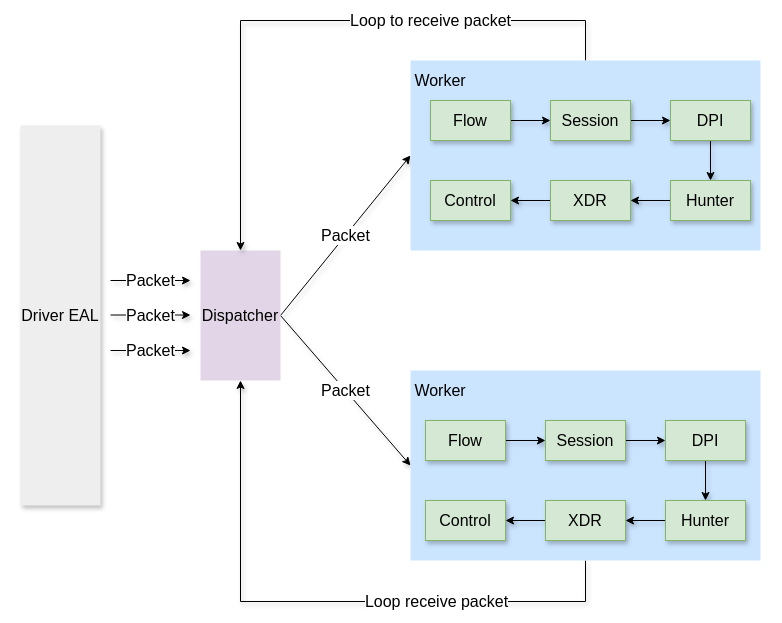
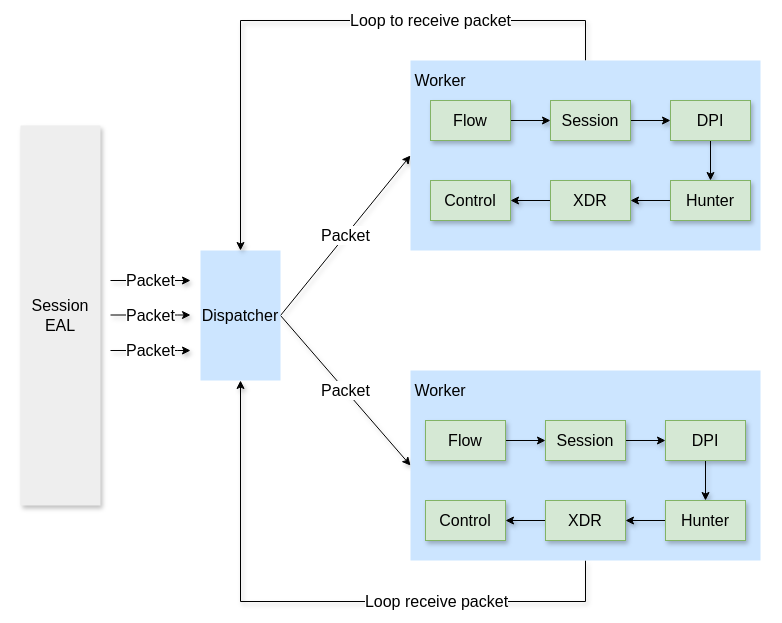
  <mxCell id="0" />
  <mxCell id="1" parent="0" />
  <mxCell id="2" value="&lt;font style=&quot;font-size: 16px&quot;&gt;Packet&lt;/font&gt;" style="rounded=0;orthogonalLoop=1;jettySize=auto;html=1;exitX=1;exitY=0.5;exitDx=0;exitDy=0;entryX=0;entryY=0.5;entryDx=0;entryDy=0;fontSize=16;shadow=1;" edge="1" parent="1" source="4" target="6"><mxGeometry relative="1" as="geometry" /></mxCell>
  <mxCell id="3" value="Packet" style="edgeStyle=none;rounded=0;orthogonalLoop=1;jettySize=auto;html=1;exitX=1;exitY=0.5;exitDx=0;exitDy=0;entryX=0;entryY=0.5;entryDx=0;entryDy=0;fontSize=16;shadow=1;" edge="1" parent="1" source="4" target="8"><mxGeometry relative="1" as="geometry" /></mxCell>
- <mxCell id="4" value="&lt;font style=&quot;font-size: 16px&quot;&gt;Dispatcher&lt;/font&gt;" style="rounded=0;whiteSpace=wrap;html=1;fillColor=#e1d5e7;strokeColor=none;" vertex="1" parent="1"><mxGeometry x="200" y="250" width="80" height="130" as="geometry" /></mxCell>
+ <mxCell id="4" value="&lt;font style=&quot;font-size: 16px&quot;&gt;Dispatcher&lt;/font&gt;" style="rounded=0;whiteSpace=wrap;html=1;fillColor=#cce5ff;strokeColor=none;" vertex="1" parent="1"><mxGeometry x="200" y="250" width="80" height="130" as="geometry" /></mxCell>
  <mxCell id="5" value="Loop to receive packet" style="edgeStyle=orthogonalEdgeStyle;rounded=0;orthogonalLoop=1;jettySize=auto;html=1;entryX=0.5;entryY=0;entryDx=0;entryDy=0;fontSize=16;shadow=1;" edge="1" parent="1" source="6" target="4"><mxGeometry x="-0.366" relative="1" as="geometry"><Array as="points"><mxPoint x="585" y="20" /><mxPoint x="240" y="20" /></Array><mxPoint as="offset" /></mxGeometry></mxCell>
  <mxCell id="6" value="" style="rounded=0;whiteSpace=wrap;html=1;fillColor=#cce5ff;strokeColor=none;" vertex="1" parent="1"><mxGeometry x="410" y="60" width="350" height="190" as="geometry" /></mxCell>
  <mxCell id="7" value="Loop receive packet" style="edgeStyle=orthogonalEdgeStyle;rounded=0;orthogonalLoop=1;jettySize=auto;html=1;exitX=0.5;exitY=1;exitDx=0;exitDy=0;entryX=0.5;entryY=1;entryDx=0;entryDy=0;shadow=1;fontSize=16;" edge="1" parent="1" source="8" target="4"><mxGeometry x="-0.374" relative="1" as="geometry"><Array as="points"><mxPoint x="585" y="601" /><mxPoint x="240" y="601" /></Array><mxPoint as="offset" /></mxGeometry></mxCell>
  <mxCell id="8" value="" style="rounded=0;whiteSpace=wrap;html=1;fillColor=#cce5ff;strokeColor=none;" vertex="1" parent="1"><mxGeometry x="410" y="370" width="350" height="190" as="geometry" /></mxCell>
- <mxCell id="9" value="&lt;font style=&quot;font-size: 16px&quot;&gt;Driver EAL&lt;/font&gt;" style="rounded=0;whiteSpace=wrap;html=1;fillColor=#eeeeee;shadow=1;glass=0;strokeColor=none;" vertex="1" parent="1"><mxGeometry x="20" y="125" width="80" height="380" as="geometry" /></mxCell>
+ <mxCell id="9" value="&lt;font style=&quot;font-size: 16px&quot;&gt;Session EAL&lt;/font&gt;" style="rounded=0;whiteSpace=wrap;html=1;fillColor=#eeeeee;shadow=1;glass=0;strokeColor=none;" vertex="1" parent="1"><mxGeometry x="20" y="125" width="80" height="380" as="geometry" /></mxCell>
  <mxCell id="10" value="Packet" style="endArrow=classic;html=1;fontSize=16;shadow=1;" edge="1" parent="1"><mxGeometry width="50" height="50" relative="1" as="geometry"><mxPoint x="110" y="280" as="sourcePoint" /><mxPoint x="190" y="280" as="targetPoint" /><Array as="points" /></mxGeometry></mxCell>
  <mxCell id="11" value="Packet" style="endArrow=classic;html=1;fontSize=16;shadow=1;" edge="1" parent="1"><mxGeometry width="50" height="50" relative="1" as="geometry"><mxPoint x="110" y="314.5" as="sourcePoint" /><mxPoint x="190" y="314.5" as="targetPoint" /><Array as="points"><mxPoint x="150" y="314.5" /><mxPoint x="170" y="314.5" /></Array></mxGeometry></mxCell>
  <mxCell id="12" value="Packet" style="endArrow=classic;html=1;fontSize=16;shadow=1;" edge="1" parent="1"><mxGeometry width="50" height="50" relative="1" as="geometry"><mxPoint x="110" y="350" as="sourcePoint" /><mxPoint x="190" y="350" as="targetPoint" /><Array as="points"><mxPoint x="150" y="350" /><mxPoint x="170" y="350" /></Array></mxGeometry></mxCell>
  <mxCell id="13" value="Worker" style="text;html=1;strokeColor=none;fillColor=none;align=center;verticalAlign=middle;whiteSpace=wrap;rounded=0;shadow=1;glass=0;fontSize=16;" vertex="1" parent="1"><mxGeometry x="420" y="70" width="40" height="20" as="geometry" /></mxCell>
  <mxCell id="14" value="Worker" style="text;html=1;strokeColor=none;fillColor=none;align=center;verticalAlign=middle;whiteSpace=wrap;rounded=0;shadow=1;glass=0;fontSize=16;" vertex="1" parent="1"><mxGeometry x="420" y="380" width="40" height="20" as="geometry" /></mxCell>
  <mxCell id="15" style="edgeStyle=orthogonalEdgeStyle;rounded=0;orthogonalLoop=1;jettySize=auto;html=1;exitX=1;exitY=0.5;exitDx=0;exitDy=0;shadow=1;fontSize=16;" edge="1" parent="1" source="16" target="18"><mxGeometry relative="1" as="geometry" /></mxCell>
  <mxCell id="16" value="Flow" style="rounded=0;whiteSpace=wrap;html=1;shadow=1;glass=0;fontSize=16;fillColor=#d5e8d4;strokeColor=#82b366;" vertex="1" parent="1"><mxGeometry x="430" y="100" width="80" height="40" as="geometry" /></mxCell>
  <mxCell id="17" style="edgeStyle=orthogonalEdgeStyle;rounded=0;orthogonalLoop=1;jettySize=auto;html=1;exitX=1;exitY=0.5;exitDx=0;exitDy=0;shadow=1;fontSize=16;" edge="1" parent="1" source="18" target="20"><mxGeometry relative="1" as="geometry" /></mxCell>
  <mxCell id="18" value="Session" style="rounded=0;whiteSpace=wrap;html=1;shadow=1;glass=0;fontSize=16;fillColor=#d5e8d4;strokeColor=#82b366;" vertex="1" parent="1"><mxGeometry x="550" y="100" width="80" height="40" as="geometry" /></mxCell>
  <mxCell id="19" style="edgeStyle=orthogonalEdgeStyle;rounded=0;orthogonalLoop=1;jettySize=auto;html=1;exitX=0.5;exitY=1;exitDx=0;exitDy=0;entryX=0.5;entryY=0;entryDx=0;entryDy=0;shadow=1;fontSize=16;" edge="1" parent="1" source="20" target="22"><mxGeometry relative="1" as="geometry" /></mxCell>
  <mxCell id="20" value="DPI" style="rounded=0;whiteSpace=wrap;html=1;shadow=1;glass=0;fontSize=16;fillColor=#d5e8d4;strokeColor=#82b366;" vertex="1" parent="1"><mxGeometry x="670" y="100" width="80" height="40" as="geometry" /></mxCell>
  <mxCell id="21" style="edgeStyle=orthogonalEdgeStyle;rounded=0;orthogonalLoop=1;jettySize=auto;html=1;exitX=0;exitY=0.5;exitDx=0;exitDy=0;entryX=1;entryY=0.5;entryDx=0;entryDy=0;shadow=1;fontSize=16;" edge="1" parent="1" source="22" target="24"><mxGeometry relative="1" as="geometry" /></mxCell>
  <mxCell id="22" value="Hunter" style="rounded=0;whiteSpace=wrap;html=1;shadow=1;glass=0;fontSize=16;fillColor=#d5e8d4;strokeColor=#82b366;" vertex="1" parent="1"><mxGeometry x="670" y="180" width="80" height="40" as="geometry" /></mxCell>
  <mxCell id="23" style="edgeStyle=orthogonalEdgeStyle;rounded=0;orthogonalLoop=1;jettySize=auto;html=1;exitX=0;exitY=0.5;exitDx=0;exitDy=0;entryX=1;entryY=0.5;entryDx=0;entryDy=0;shadow=1;fontSize=16;" edge="1" parent="1" source="24" target="25"><mxGeometry relative="1" as="geometry" /></mxCell>
  <mxCell id="24" value="XDR" style="rounded=0;whiteSpace=wrap;html=1;shadow=1;glass=0;fontSize=16;fillColor=#d5e8d4;strokeColor=#82b366;" vertex="1" parent="1"><mxGeometry x="550" y="180" width="80" height="40" as="geometry" /></mxCell>
  <mxCell id="25" value="Control" style="rounded=0;whiteSpace=wrap;html=1;shadow=1;glass=0;fontSize=16;fillColor=#d5e8d4;strokeColor=#82b366;" vertex="1" parent="1"><mxGeometry x="430" y="180" width="80" height="40" as="geometry" /></mxCell>
  <mxCell id="26" style="edgeStyle=orthogonalEdgeStyle;rounded=0;orthogonalLoop=1;jettySize=auto;html=1;exitX=1;exitY=0.5;exitDx=0;exitDy=0;entryX=0;entryY=0.5;entryDx=0;entryDy=0;shadow=1;fontSize=16;" edge="1" parent="1" source="27" target="29"><mxGeometry relative="1" as="geometry" /></mxCell>
  <mxCell id="27" value="Flow" style="rounded=0;whiteSpace=wrap;html=1;shadow=1;glass=0;fontSize=16;fillColor=#d5e8d4;strokeColor=#82b366;" vertex="1" parent="1"><mxGeometry x="425" y="420" width="80" height="40" as="geometry" /></mxCell>
  <mxCell id="28" style="edgeStyle=orthogonalEdgeStyle;rounded=0;orthogonalLoop=1;jettySize=auto;html=1;exitX=1;exitY=0.5;exitDx=0;exitDy=0;entryX=0;entryY=0.5;entryDx=0;entryDy=0;shadow=1;fontSize=16;" edge="1" parent="1" source="29" target="31"><mxGeometry relative="1" as="geometry" /></mxCell>
  <mxCell id="29" value="Session" style="rounded=0;whiteSpace=wrap;html=1;shadow=1;glass=0;fontSize=16;fillColor=#d5e8d4;strokeColor=#82b366;" vertex="1" parent="1"><mxGeometry x="545" y="420" width="80" height="40" as="geometry" /></mxCell>
  <mxCell id="30" style="edgeStyle=orthogonalEdgeStyle;rounded=0;orthogonalLoop=1;jettySize=auto;html=1;exitX=0.5;exitY=1;exitDx=0;exitDy=0;entryX=0.5;entryY=0;entryDx=0;entryDy=0;shadow=1;fontSize=16;" edge="1" parent="1" source="31" target="33"><mxGeometry relative="1" as="geometry" /></mxCell>
  <mxCell id="31" value="DPI" style="rounded=0;whiteSpace=wrap;html=1;shadow=1;glass=0;fontSize=16;fillColor=#d5e8d4;strokeColor=#82b366;" vertex="1" parent="1"><mxGeometry x="665" y="420" width="80" height="40" as="geometry" /></mxCell>
  <mxCell id="32" style="edgeStyle=orthogonalEdgeStyle;rounded=0;orthogonalLoop=1;jettySize=auto;html=1;exitX=0;exitY=0.5;exitDx=0;exitDy=0;entryX=1;entryY=0.5;entryDx=0;entryDy=0;shadow=1;fontSize=16;" edge="1" parent="1" source="33" target="35"><mxGeometry relative="1" as="geometry" /></mxCell>
  <mxCell id="33" value="Hunter" style="rounded=0;whiteSpace=wrap;html=1;shadow=1;glass=0;fontSize=16;fillColor=#d5e8d4;strokeColor=#82b366;" vertex="1" parent="1"><mxGeometry x="665" y="500" width="80" height="40" as="geometry" /></mxCell>
  <mxCell id="34" style="edgeStyle=orthogonalEdgeStyle;rounded=0;orthogonalLoop=1;jettySize=auto;html=1;exitX=0;exitY=0.5;exitDx=0;exitDy=0;shadow=1;fontSize=16;" edge="1" parent="1" source="35" target="36"><mxGeometry relative="1" as="geometry" /></mxCell>
  <mxCell id="35" value="XDR" style="rounded=0;whiteSpace=wrap;html=1;shadow=1;glass=0;fontSize=16;fillColor=#d5e8d4;strokeColor=#82b366;" vertex="1" parent="1"><mxGeometry x="545" y="500" width="80" height="40" as="geometry" /></mxCell>
  <mxCell id="36" value="Control" style="rounded=0;whiteSpace=wrap;html=1;shadow=1;glass=0;fontSize=16;fillColor=#d5e8d4;strokeColor=#82b366;" vertex="1" parent="1"><mxGeometry x="425" y="500" width="80" height="40" as="geometry" /></mxCell>
